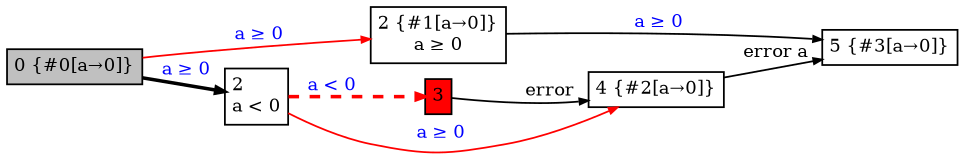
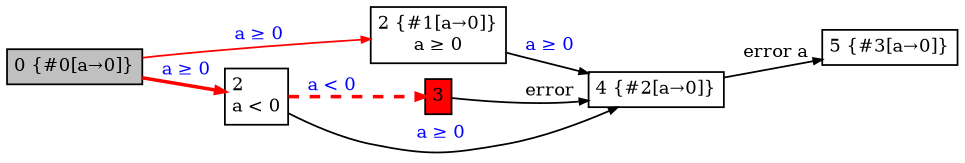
  digraph {
    nodesep=0.12
    rankdir=LR
    ranksep=0.10
    node [fontsize=10.5 margin="0.05,0.05" shape=box]
    edge [arrowsize=0.5 fontcolor="#0000FF" fontsize=10.5]
    n1 [fillcolor=gray height=0.02 label="0 {#0[a→0]}" style=filled width=0.02]
    n2 [height=0.02 label="2 {#1[a→0]}\la ≥ 0" width=0.02]
    n3 [height=0.02 label="2\la < 0" width=0.02]
    n4 [height=0.02 label="4 {#2[a→0]}" width=0.02]
    n5 [fillcolor=red height=0.02 label=3 style=filled width=0.02]
    n6 [height=0.02 label="5 {#3[a→0]}" width=0.02]
    n1 -> n2 [color="#FF0000" label=" a ≥ 0"]
-   n1 -> n3 [color=black label=" a ≥ 0" style=bold]
-   n2 -> n6 [label=" a ≥ 0"]
-   n3 -> n4 [label=" a ≥ 0" color="#FF0000"]
+   n1 -> n3 [color="#FF0000" label=" a ≥ 0" style=bold]
+   n2 -> n4 [label=" a ≥ 0"]
+   n3 -> n4 [label=" a ≥ 0"]
    n3 -> n5 [color="#FF0000" label=" a < 0" style="bold,dashed"]
    n4 -> n6 [label=" error a" fontcolor=""]
    n5 -> n4 [label=" error" fontcolor=""]
  }
